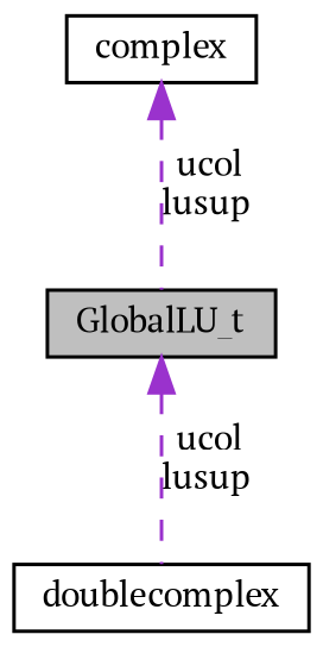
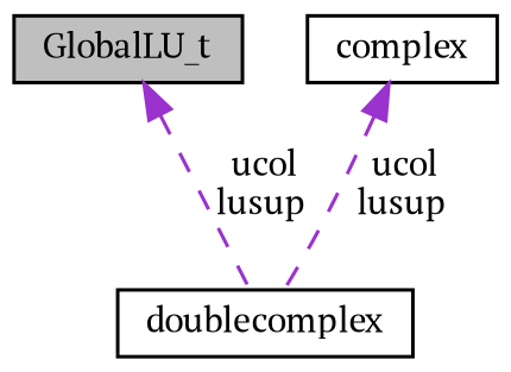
  digraph {
    fontname="PT Serif"
    node [color=black fillcolor=white fontname="PT Serif" fontsize=10 shape=record style=filled]
    edge [color=darkorchid3 dir=back fontname="PT Serif" fontsize=10 labelfontname=Helvetica labelfontsize=10 style=dashed]
    n1 [fillcolor=grey75 fontcolor=black height=0.2 label=GlobalLU_t width=0.4]
    n2 [height=0.2 label=doublecomplex width=0.4]
    n3 [height=0.2 label=complex width=0.4]
    n1 -> n2 [label=" ucol\nlusup"]
-   n3 -> n1 [label=" ucol\nlusup"]
+   n3 -> n2 [label=" ucol\nlusup"]
  }
